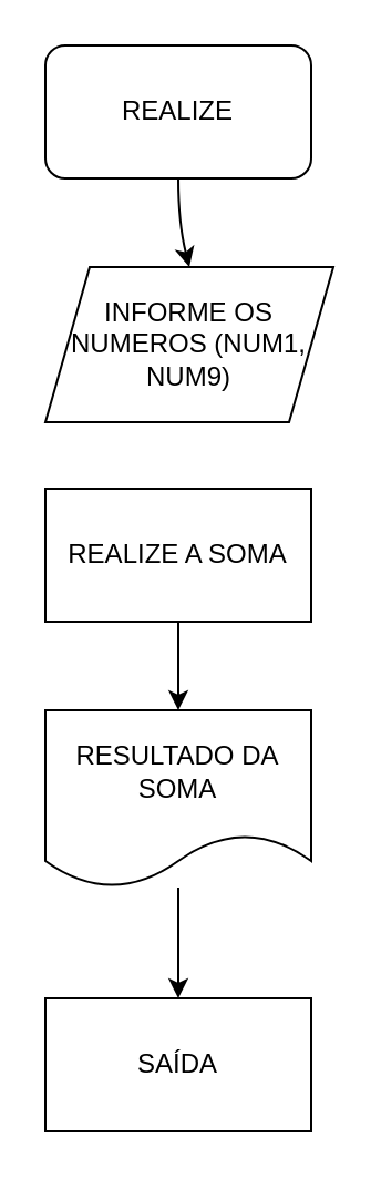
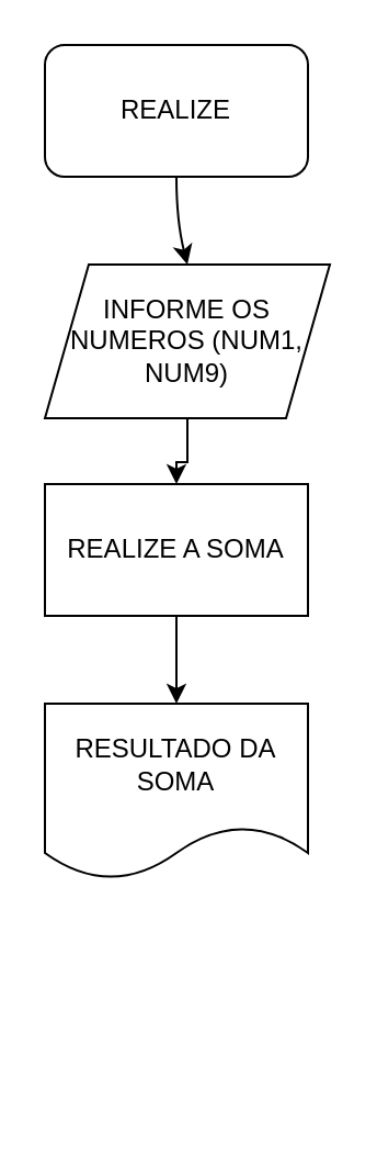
  <mxCell id="0" />
  <mxCell id="1" parent="0" />
  <mxCell id="2" value="REALIZE" style="rounded=1;whiteSpace=wrap;html=1;" vertex="1" parent="1"><mxGeometry x="20" y="20" width="120" height="60" as="geometry" /></mxCell>
+ <mxCell id="3" value="" style="edgeStyle=orthogonalEdgeStyle;rounded=0;orthogonalLoop=1;jettySize=auto;html=1;" edge="1" parent="1" source="4" target="6"><mxGeometry relative="1" as="geometry" /></mxCell>
  <mxCell id="4" value="INFORME OS NUMEROS (NUM1, NUM9)" style="shape=parallelogram;perimeter=parallelogramPerimeter;whiteSpace=wrap;html=1;fixedSize=1;" vertex="1" parent="1"><mxGeometry x="20" y="120" width="130" height="70" as="geometry" /></mxCell>
  <mxCell id="5" value="" style="edgeStyle=orthogonalEdgeStyle;rounded=0;orthogonalLoop=1;jettySize=auto;html=1;" edge="1" parent="1" source="6" target="8"><mxGeometry relative="1" as="geometry" /></mxCell>
  <mxCell id="6" value="REALIZE A SOMA" style="rounded=0;whiteSpace=wrap;html=1;" vertex="1" parent="1"><mxGeometry x="20" y="220" width="120" height="60" as="geometry" /></mxCell>
- <mxCell id="7" value="" style="edgeStyle=orthogonalEdgeStyle;rounded=0;orthogonalLoop=1;jettySize=auto;html=1;" edge="1" parent="1" source="8" target="10"><mxGeometry relative="1" as="geometry" /></mxCell>
  <mxCell id="8" value="RESULTADO DA SOMA" style="shape=document;whiteSpace=wrap;html=1;boundedLbl=1;" vertex="1" parent="1"><mxGeometry x="20" y="320" width="120" height="80" as="geometry" /></mxCell>
  <mxCell id="9" value="" style="curved=1;endArrow=classic;html=1;rounded=0;exitX=0.5;exitY=1;exitDx=0;exitDy=0;entryX=0.5;entryY=0;entryDx=0;entryDy=0;" edge="1" parent="1" source="2" target="4"><mxGeometry width="50" height="50" relative="1" as="geometry"><mxPoint x="150" y="250" as="sourcePoint" /><mxPoint x="200" y="200" as="targetPoint" /><Array as="points"><mxPoint x="80" y="100" /></Array></mxGeometry></mxCell>
- <mxCell id="10" value="SAÍDA" style="rounded=0;whiteSpace=wrap;html=1;" vertex="1" parent="1"><mxGeometry x="20" y="450" width="120" height="60" as="geometry" /></mxCell>
